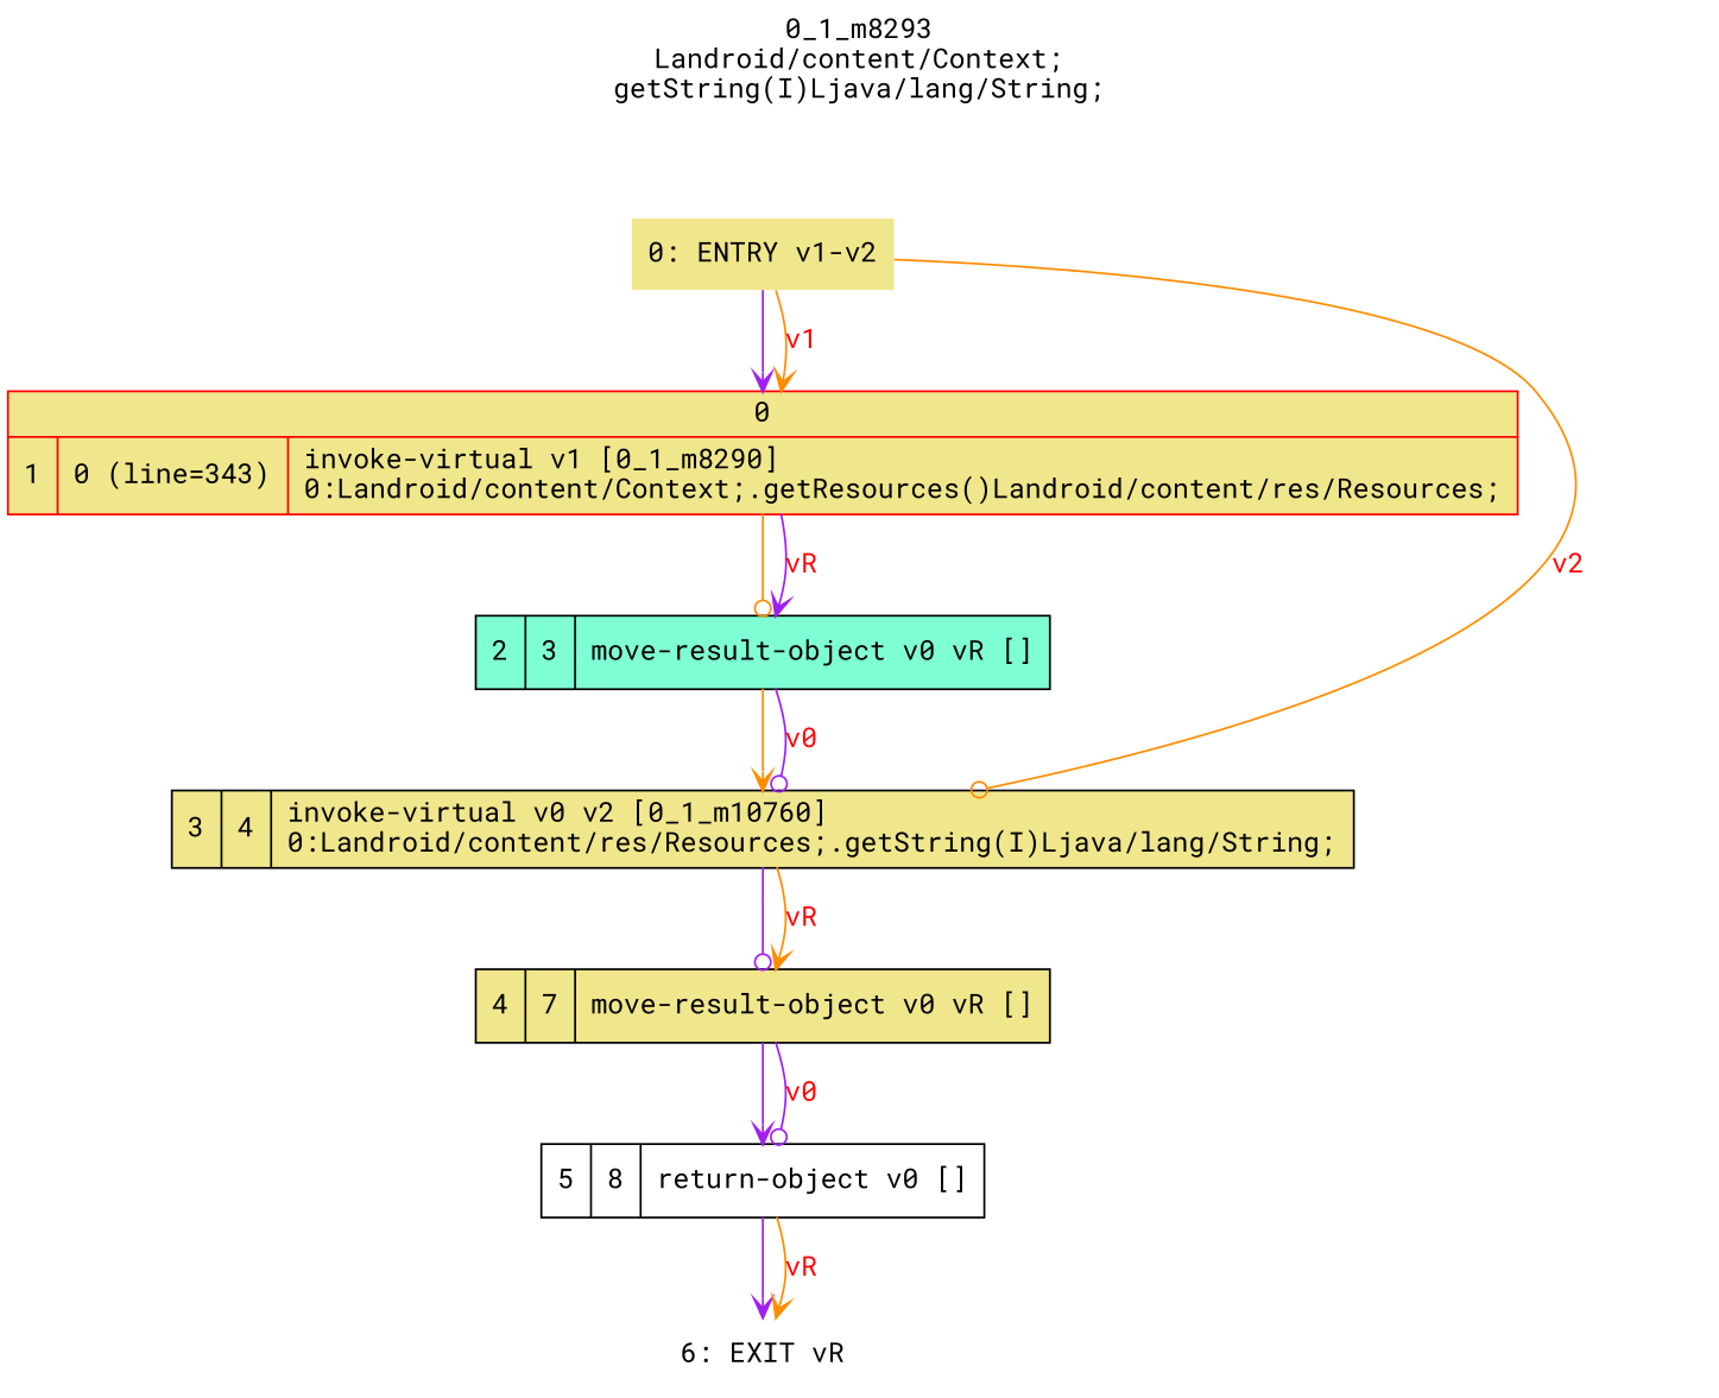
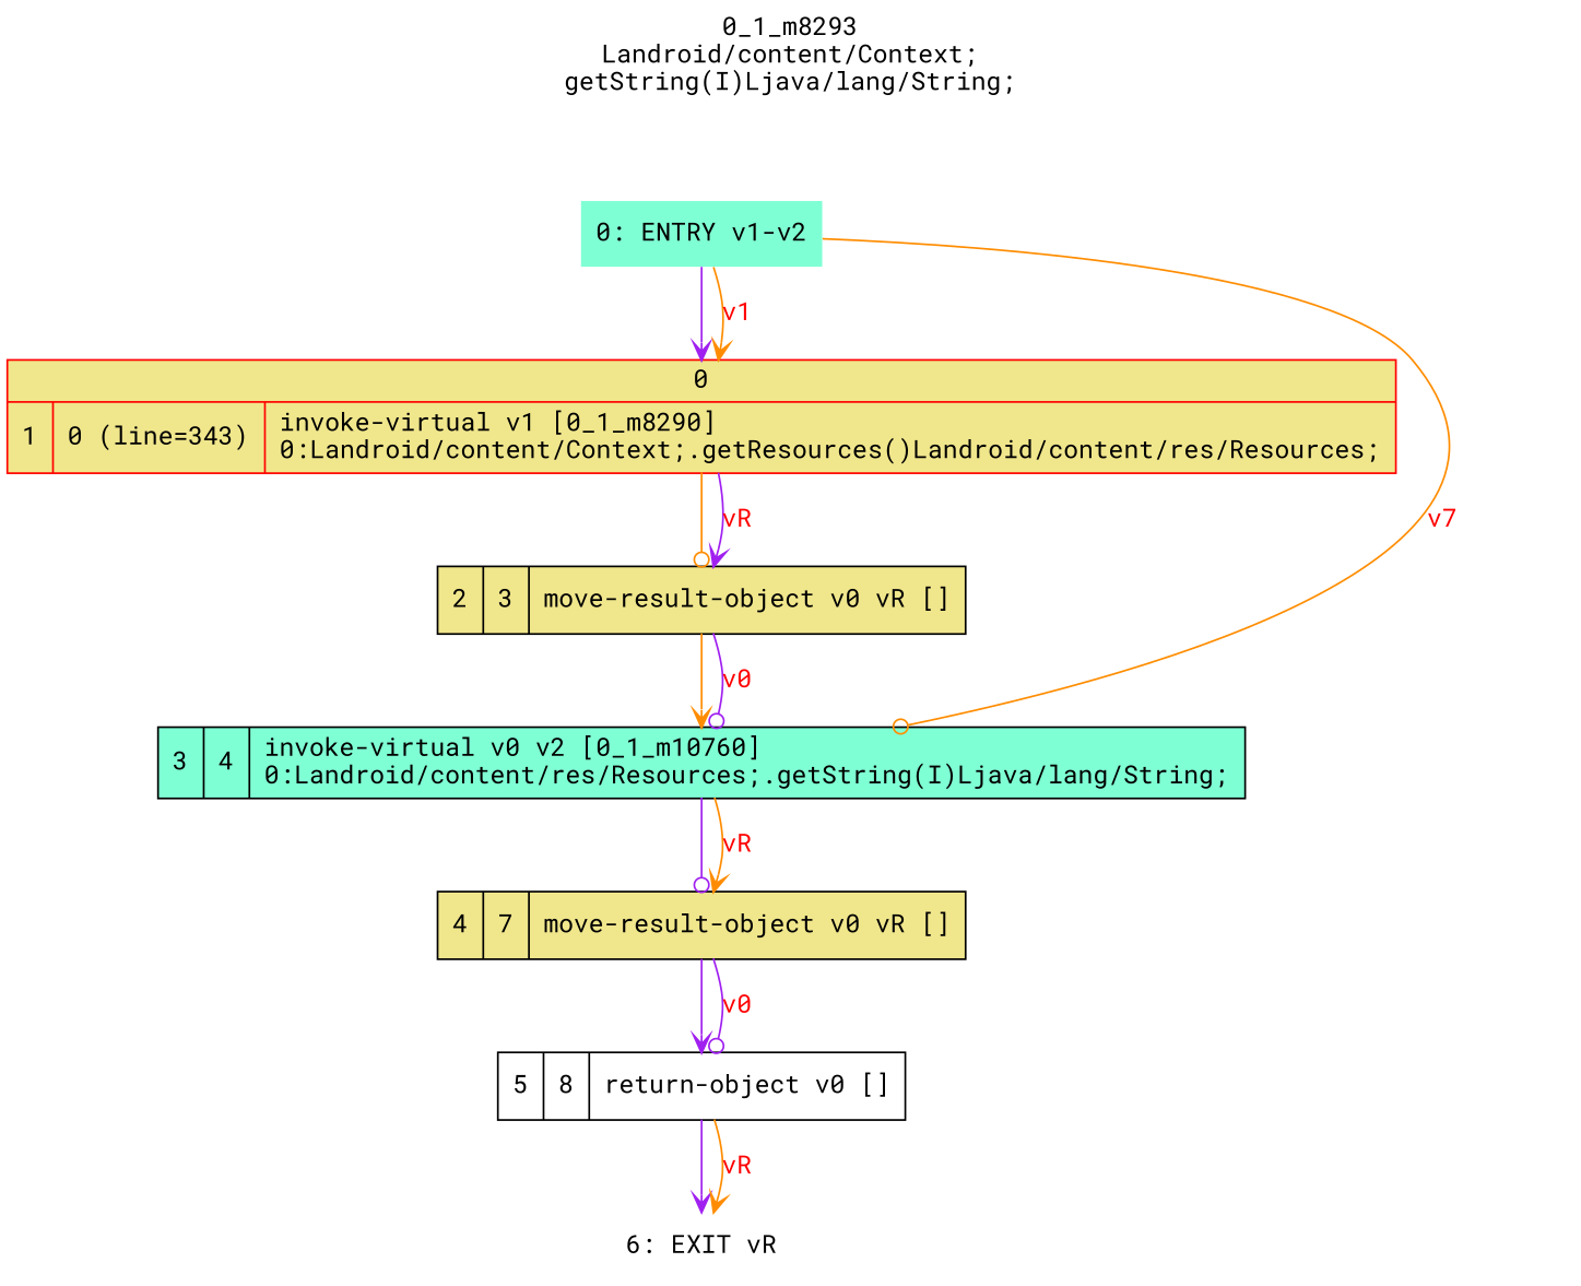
  digraph {
    fontname="Roboto Mono"
    label="0_1_m8293\nLandroid/content/Context;\ngetString(I)Ljava/lang/String;"
    labelloc=t
    rankdir=UD
    node [fillcolor=khaki fontname="Roboto Mono" shape=record style=filled]
    edge [arrowhead=vee color=purple fontcolor=red fontname="Roboto Mono"]
-   n1 [label="0: ENTRY v1-v2" shape=plaintext]
+   n1 [fillcolor=aquamarine label="0: ENTRY v1-v2" shape=plaintext]
    n2 [color=red label="{0|{1|0 (line=343)|invoke-virtual v1 [0_1_m8290]\l0:Landroid/content/Context;.getResources()Landroid/content/res/Resources;\l}}"]
-   n3 [label="3|4|invoke-virtual v0 v2 [0_1_m10760]\l0:Landroid/content/res/Resources;.getString(I)Ljava/lang/String;\l"]
-   n4 [fillcolor=aquamarine label="2|3|move-result-object v0 vR []\l"]
+   n3 [fillcolor=aquamarine label="3|4|invoke-virtual v0 v2 [0_1_m10760]\l0:Landroid/content/res/Resources;.getString(I)Ljava/lang/String;\l"]
+   n4 [label="2|3|move-result-object v0 vR []\l"]
    n5 [label="4|7|move-result-object v0 vR []\l"]
    n6 [fillcolor=white label="5|8|return-object v0 []\l"]
    n7 [fillcolor=white label="6: EXIT vR" shape=plaintext]
    n1 -> n2 [fontcolor=blue weight=100]
    n1 -> n2 [color=darkorange label=v1]
-   n1 -> n3 [arrowhead=odot color=darkorange label=v2]
+   n1 -> n3 [arrowhead=odot color=darkorange label=v7]
    n2 -> n4 [arrowhead=odot color=darkorange fontcolor=blue weight=100]
    n2 -> n4 [label=vR]
    n3 -> n5 [arrowhead=odot fontcolor=blue weight=100]
    n3 -> n5 [color=darkorange label=vR]
    n4 -> n3 [color=darkorange fontcolor=blue weight=100]
    n4 -> n3 [arrowhead=odot label=v0]
    n5 -> n6 [fontcolor=blue weight=100]
    n5 -> n6 [arrowhead=odot label=v0]
    n6 -> n7 [fontcolor=blue weight=100]
    n6 -> n7 [color=darkorange label=vR]
  }
